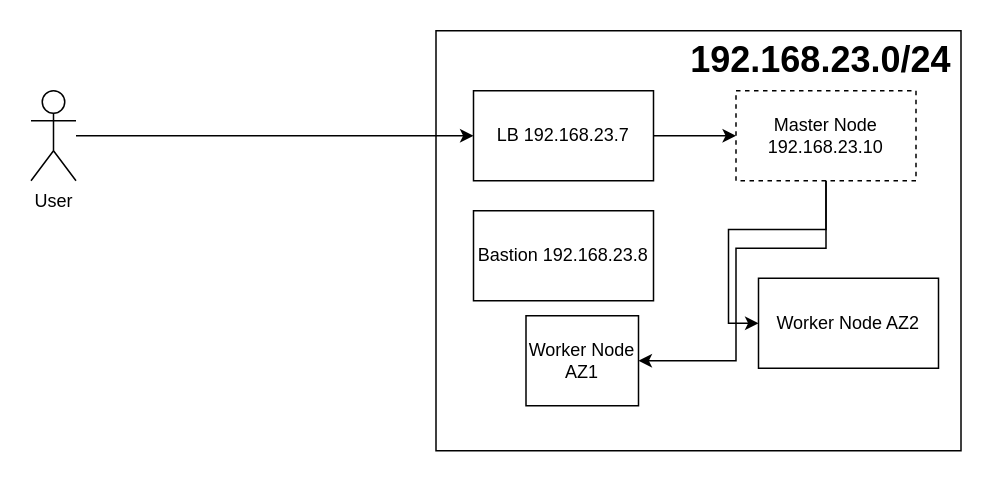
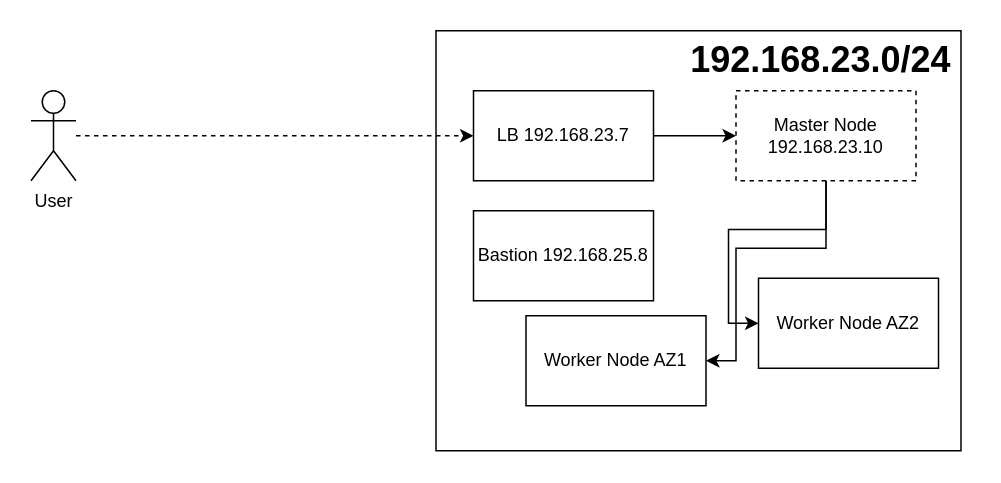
  <mxCell id="0" />
  <mxCell id="1" parent="0" />
  <mxCell id="2" value="" style="rounded=0;whiteSpace=wrap;html=1;fillColor=none;" vertex="1" parent="1"><mxGeometry x="290" y="20" width="350" height="280" as="geometry" /></mxCell>
  <mxCell id="3" style="edgeStyle=orthogonalEdgeStyle;rounded=0;orthogonalLoop=1;jettySize=auto;html=1;entryX=0;entryY=0.5;entryDx=0;entryDy=0;" edge="1" parent="1" source="4" target="7"><mxGeometry relative="1" as="geometry" /></mxCell>
  <mxCell id="4" value="LB 192.168.23.7" style="rounded=0;whiteSpace=wrap;html=1;fillColor=none;" vertex="1" parent="1"><mxGeometry x="315" y="60" width="120" height="60" as="geometry" /></mxCell>
  <mxCell id="5" style="edgeStyle=orthogonalEdgeStyle;rounded=0;orthogonalLoop=1;jettySize=auto;html=1;entryX=1;entryY=0.5;entryDx=0;entryDy=0;" edge="1" parent="1" source="7" target="10"><mxGeometry relative="1" as="geometry"><Array as="points"><mxPoint x="550" y="165" /><mxPoint x="490" y="165" /><mxPoint x="490" y="240" /></Array></mxGeometry></mxCell>
  <mxCell id="6" style="edgeStyle=orthogonalEdgeStyle;rounded=0;orthogonalLoop=1;jettySize=auto;html=1;entryX=0;entryY=0.5;entryDx=0;entryDy=0;" edge="1" parent="1" source="7" target="11"><mxGeometry relative="1" as="geometry" /></mxCell>
  <mxCell id="7" value="&lt;div&gt;Master Node &lt;br&gt;&lt;/div&gt;&lt;div&gt;192.168.23.10&lt;br&gt;&lt;/div&gt;" style="rounded=0;whiteSpace=wrap;html=1;fillColor=none;dashed=1;" vertex="1" parent="1"><mxGeometry x="490" y="60" width="120" height="60" as="geometry" /></mxCell>
  <mxCell id="8" value="&lt;h1&gt;192.168.23.0/24&lt;/h1&gt;&lt;p&gt;&lt;br&gt;&lt;/p&gt;" style="text;html=1;strokeColor=none;fillColor=none;spacing=5;spacingTop=-20;whiteSpace=wrap;overflow=hidden;rounded=0;" vertex="1" parent="1"><mxGeometry x="455" y="20" width="190" height="40" as="geometry" /></mxCell>
- <mxCell id="9" value="Bastion 192.168.23.8" style="rounded=0;whiteSpace=wrap;html=1;fillColor=none;" vertex="1" parent="1"><mxGeometry x="315" y="140" width="120" height="60" as="geometry" /></mxCell>
- <mxCell id="10" value="Worker Node AZ1" style="rounded=0;whiteSpace=wrap;html=1;fillColor=none;" vertex="1" parent="1"><mxGeometry x="350" y="210" width="75" height="60" as="geometry" /></mxCell>
+ <mxCell id="9" value="Bastion 192.168.25.8" style="rounded=0;whiteSpace=wrap;html=1;fillColor=none;" vertex="1" parent="1"><mxGeometry x="315" y="140" width="120" height="60" as="geometry" /></mxCell>
+ <mxCell id="10" value="Worker Node AZ1" style="rounded=0;whiteSpace=wrap;html=1;fillColor=none;" vertex="1" parent="1"><mxGeometry x="350" y="210" width="120" height="60" as="geometry" /></mxCell>
  <mxCell id="11" value="Worker Node AZ2" style="rounded=0;whiteSpace=wrap;html=1;fillColor=none;" vertex="1" parent="1"><mxGeometry x="505" y="185" width="120" height="60" as="geometry" /></mxCell>
- <mxCell id="12" style="edgeStyle=orthogonalEdgeStyle;rounded=0;orthogonalLoop=1;jettySize=auto;html=1;" edge="1" parent="1" source="13" target="4"><mxGeometry relative="1" as="geometry" /></mxCell>
+ <mxCell id="12" style="edgeStyle=orthogonalEdgeStyle;rounded=0;orthogonalLoop=1;jettySize=auto;html=1;dashed=1;" edge="1" parent="1" source="13" target="4"><mxGeometry relative="1" as="geometry" /></mxCell>
  <mxCell id="13" value="User" style="shape=umlActor;verticalLabelPosition=bottom;verticalAlign=top;html=1;outlineConnect=0;fillColor=none;" vertex="1" parent="1"><mxGeometry x="20" y="60" width="30" height="60" as="geometry" /></mxCell>
